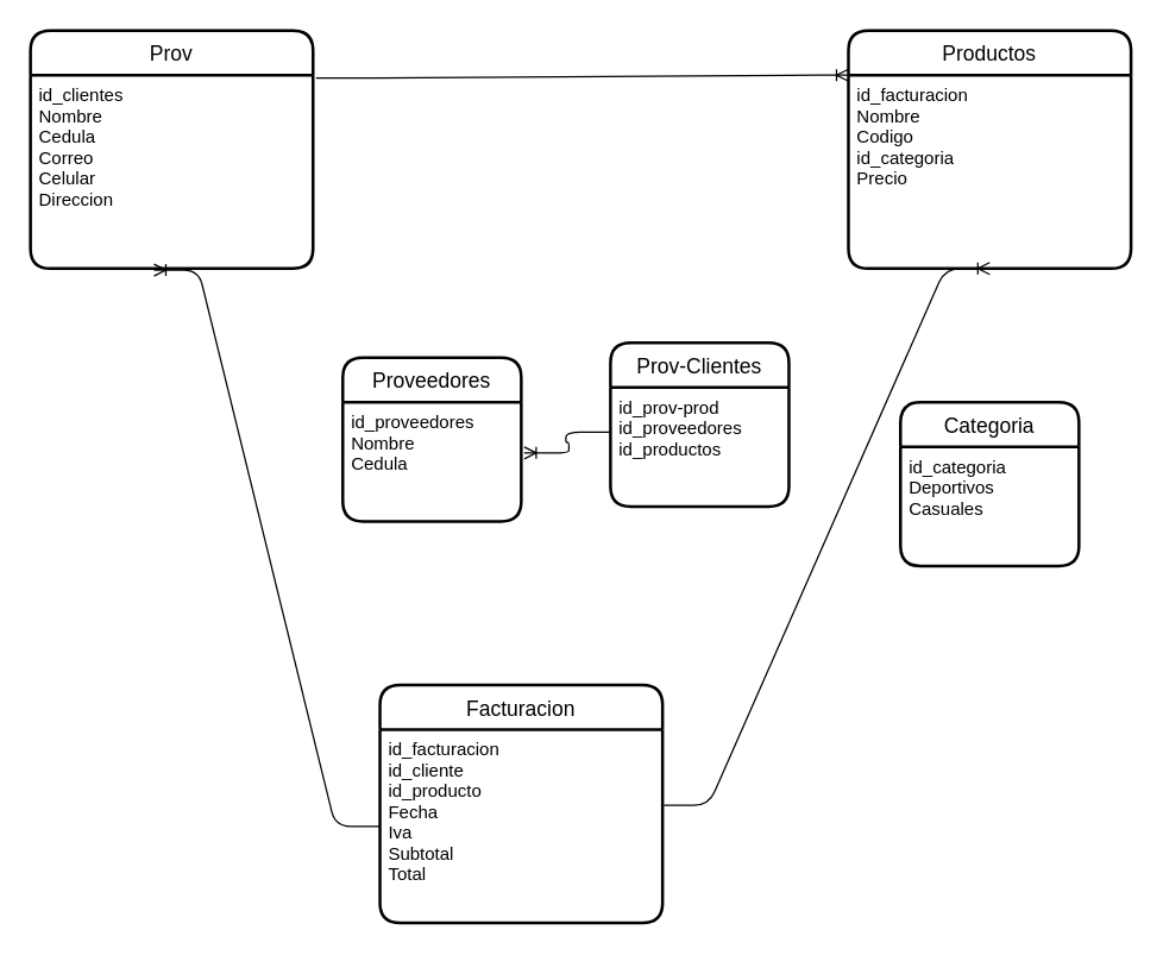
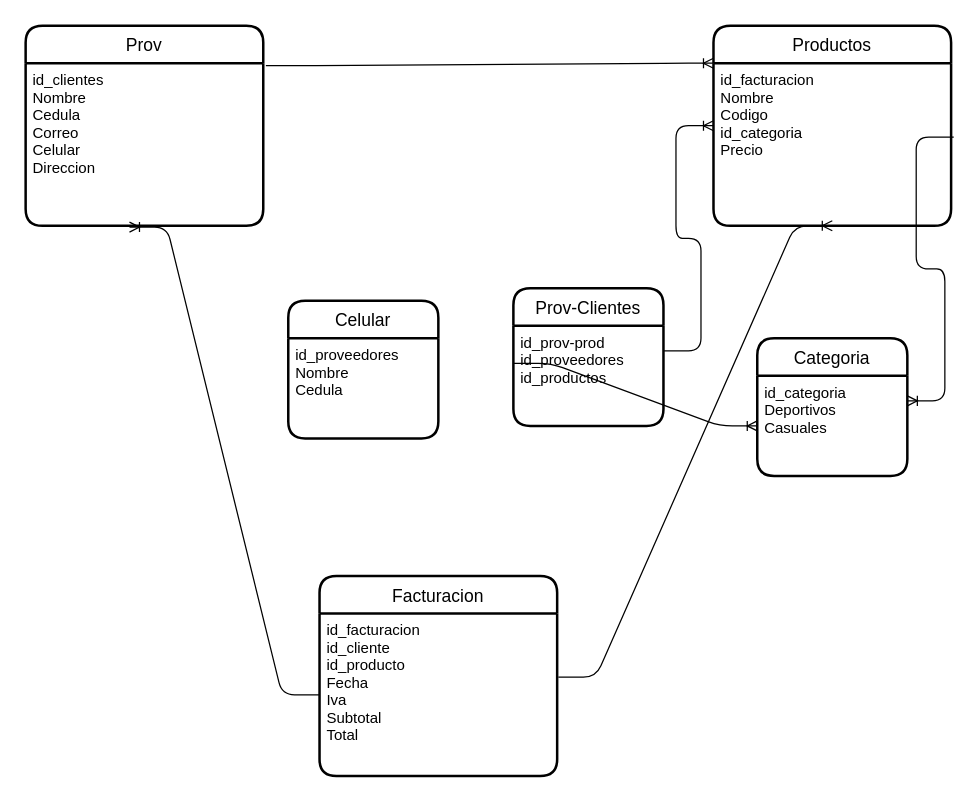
  <mxCell id="0" />
  <mxCell id="1" parent="0" />
  <mxCell id="2" value="Prov" style="swimlane;childLayout=stackLayout;horizontal=1;startSize=30;horizontalStack=0;rounded=1;fontSize=14;fontStyle=0;strokeWidth=2;resizeParent=0;resizeLast=1;shadow=0;dashed=0;align=center;" vertex="1" parent="1"><mxGeometry y="20" width="190" height="160" as="geometry" x="20"><mxRectangle x="100" y="210" width="90" height="30" as="alternateBounds" /></mxGeometry></mxCell>
  <mxCell id="3" value="id_clientes&#10;Nombre&#10;Cedula&#10;Correo&#10;Celular&#10;Direccion" style="align=left;strokeColor=none;fillColor=none;spacingLeft=4;fontSize=12;verticalAlign=top;resizable=0;rotatable=0;part=1;" vertex="1" parent="2"><mxGeometry y="30" width="190" height="130" as="geometry" /></mxCell>
  <mxCell id="4" value="Productos" style="swimlane;childLayout=stackLayout;horizontal=1;startSize=30;horizontalStack=0;rounded=1;fontSize=14;fontStyle=0;strokeWidth=2;resizeParent=0;resizeLast=1;shadow=0;dashed=0;align=center;" vertex="1" parent="1"><mxGeometry x="570" y="20" width="190" height="160" as="geometry"><mxRectangle x="100" y="210" width="90" height="30" as="alternateBounds" /></mxGeometry></mxCell>
  <mxCell id="5" value="id_facturacion&#10;Nombre&#10;Codigo&#10;id_categoria&#10;Precio&#10;" style="align=left;strokeColor=none;fillColor=none;spacingLeft=4;fontSize=12;verticalAlign=top;resizable=0;rotatable=0;part=1;" vertex="1" parent="4"><mxGeometry y="30" width="190" height="130" as="geometry" /></mxCell>
- <mxCell id="6" value="Proveedores" style="swimlane;childLayout=stackLayout;horizontal=1;startSize=30;horizontalStack=0;rounded=1;fontSize=14;fontStyle=0;strokeWidth=2;resizeParent=0;resizeLast=1;shadow=0;dashed=0;align=center;" vertex="1" parent="1"><mxGeometry x="230" y="240" width="120" height="110" as="geometry"><mxRectangle x="100" y="210" width="90" height="30" as="alternateBounds" /></mxGeometry></mxCell>
+ <mxCell id="6" value="Celular" style="swimlane;childLayout=stackLayout;horizontal=1;startSize=30;horizontalStack=0;rounded=1;fontSize=14;fontStyle=0;strokeWidth=2;resizeParent=0;resizeLast=1;shadow=0;dashed=0;align=center;" vertex="1" parent="1"><mxGeometry x="230" y="240" width="120" height="110" as="geometry"><mxRectangle x="100" y="210" width="90" height="30" as="alternateBounds" /></mxGeometry></mxCell>
  <mxCell id="7" value="id_proveedores&#10;Nombre&#10;Cedula&#10;" style="align=left;strokeColor=none;fillColor=none;spacingLeft=4;fontSize=12;verticalAlign=top;resizable=0;rotatable=0;part=1;" vertex="1" parent="6"><mxGeometry y="30" width="120" height="80" as="geometry" /></mxCell>
  <mxCell id="8" value="Categoria" style="swimlane;childLayout=stackLayout;horizontal=1;startSize=30;horizontalStack=0;rounded=1;fontSize=14;fontStyle=0;strokeWidth=2;resizeParent=0;resizeLast=1;shadow=0;dashed=0;align=center;" vertex="1" parent="1"><mxGeometry x="605" y="270" width="120" height="110" as="geometry"><mxRectangle x="100" y="210" width="90" height="30" as="alternateBounds" /></mxGeometry></mxCell>
  <mxCell id="9" value="id_categoria&#10;Deportivos&#10;Casuales&#10;&#10;" style="align=left;strokeColor=none;fillColor=none;spacingLeft=4;fontSize=12;verticalAlign=top;resizable=0;rotatable=0;part=1;" vertex="1" parent="8"><mxGeometry y="30" width="120" height="80" as="geometry" /></mxCell>
  <mxCell id="10" value="Facturacion" style="swimlane;childLayout=stackLayout;horizontal=1;startSize=30;horizontalStack=0;rounded=1;fontSize=14;fontStyle=0;strokeWidth=2;resizeParent=0;resizeLast=1;shadow=0;dashed=0;align=center;" vertex="1" parent="1"><mxGeometry x="255" y="460" width="190" height="160" as="geometry"><mxRectangle x="100" y="210" width="90" height="30" as="alternateBounds" /></mxGeometry></mxCell>
  <mxCell id="11" value="id_facturacion&#10;id_cliente&#10;id_producto&#10;Fecha&#10;Iva&#10;Subtotal&#10;Total" style="align=left;strokeColor=none;fillColor=none;spacingLeft=4;fontSize=12;verticalAlign=top;resizable=0;rotatable=0;part=1;" vertex="1" parent="10"><mxGeometry y="30" width="190" height="130" as="geometry" /></mxCell>
  <mxCell id="12" value="" style="edgeStyle=entityRelationEdgeStyle;fontSize=12;html=1;endArrow=ERoneToMany;entryX=0;entryY=0;entryDx=0;entryDy=0;exitX=1.011;exitY=0.2;exitDx=0;exitDy=0;exitPerimeter=0;" edge="1" parent="1" source="2" target="5"><mxGeometry width="100" height="100" relative="1" as="geometry"><mxPoint x="220" y="50" as="sourcePoint" /><mxPoint x="310" y="20" as="targetPoint" /></mxGeometry></mxCell>
  <mxCell id="13" value="Prov-Clientes" style="swimlane;childLayout=stackLayout;horizontal=1;startSize=30;horizontalStack=0;rounded=1;fontSize=14;fontStyle=0;strokeWidth=2;resizeParent=0;resizeLast=1;shadow=0;dashed=0;align=center;" vertex="1" parent="1"><mxGeometry x="410" y="230" width="120" height="110" as="geometry"><mxRectangle x="100" y="210" width="90" height="30" as="alternateBounds" /></mxGeometry></mxCell>
  <mxCell id="14" value="id_prov-prod&#10;id_proveedores&#10;id_productos&#10;" style="align=left;strokeColor=none;fillColor=none;spacingLeft=4;fontSize=12;verticalAlign=top;resizable=0;rotatable=0;part=1;" vertex="1" parent="13"><mxGeometry y="30" width="120" height="80" as="geometry" /></mxCell>
- <mxCell id="16" value="" style="edgeStyle=entityRelationEdgeStyle;fontSize=12;html=1;endArrow=ERoneToMany;entryX=1.017;entryY=0.425;entryDx=0;entryDy=0;exitX=0;exitY=0.375;exitDx=0;exitDy=0;exitPerimeter=0;entryPerimeter=0;" edge="1" parent="1" source="14" target="7"><mxGeometry width="100" height="100" relative="1" as="geometry"><mxPoint x="130" y="510" as="sourcePoint" /><mxPoint x="260" y="360" as="targetPoint" /></mxGeometry></mxCell>
+ <mxCell id="15" value="" style="edgeStyle=entityRelationEdgeStyle;fontSize=12;html=1;endArrow=ERoneToMany;entryX=0;entryY=0.5;entryDx=0;entryDy=0;exitX=1;exitY=0.25;exitDx=0;exitDy=0;" edge="1" parent="1" source="14" target="4"><mxGeometry width="100" height="100" relative="1" as="geometry"><mxPoint x="445" y="270" as="sourcePoint" /><mxPoint x="545" y="170" as="targetPoint" /></mxGeometry></mxCell>
+ <mxCell id="16" value="" style="edgeStyle=entityRelationEdgeStyle;fontSize=12;html=1;endArrow=ERoneToMany;exitX=0;exitY=0.375;exitDx=0;exitDy=0;exitPerimeter=0;" edge="1" parent="1" source="14" target="9"><mxGeometry width="100" height="100" relative="1" as="geometry"><mxPoint x="130" y="510" as="sourcePoint" /><mxPoint x="260" y="360" as="targetPoint" /></mxGeometry></mxCell>
  <mxCell id="17" value="" style="edgeStyle=entityRelationEdgeStyle;fontSize=12;html=1;endArrow=ERoneToMany;entryX=0.437;entryY=1.008;entryDx=0;entryDy=0;entryPerimeter=0;exitX=0;exitY=0.5;exitDx=0;exitDy=0;" edge="1" parent="1" source="11" target="3"><mxGeometry width="100" height="100" relative="1" as="geometry"><mxPoint x="540" y="310" as="sourcePoint" /><mxPoint x="640" y="210" as="targetPoint" /></mxGeometry></mxCell>
  <mxCell id="18" value="" style="edgeStyle=entityRelationEdgeStyle;fontSize=12;html=1;endArrow=ERoneToMany;exitX=1.005;exitY=0.392;exitDx=0;exitDy=0;exitPerimeter=0;entryX=0.5;entryY=1;entryDx=0;entryDy=0;" edge="1" parent="1" source="11" target="5"><mxGeometry width="100" height="100" relative="1" as="geometry"><mxPoint x="350" y="510" as="sourcePoint" /><mxPoint x="450" y="410" as="targetPoint" /></mxGeometry></mxCell>
+ <mxCell id="19" value="" style="edgeStyle=entityRelationEdgeStyle;fontSize=12;html=1;endArrow=ERoneToMany;exitX=1.011;exitY=0.454;exitDx=0;exitDy=0;exitPerimeter=0;entryX=1;entryY=0.25;entryDx=0;entryDy=0;" edge="1" parent="1" source="5" target="9"><mxGeometry width="100" height="100" relative="1" as="geometry"><mxPoint x="760" y="120" as="sourcePoint" /><mxPoint x="860" y="20" as="targetPoint" /></mxGeometry></mxCell>
